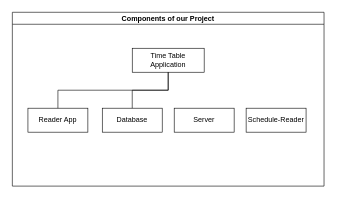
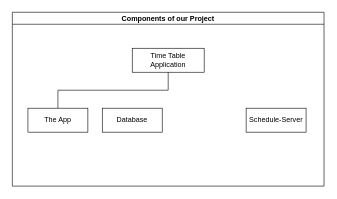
  <mxCell id="0" />
  <mxCell id="1" parent="0" />
  <mxCell id="2" value="Components of our Project" style="swimlane;startSize=20;horizontal=1;containerType=tree;" vertex="1" parent="1"><mxGeometry x="20" y="20" width="520" height="290" as="geometry" /></mxCell>
  <mxCell id="3" value="Time Table Application" style="whiteSpace=wrap;html=1;treeFolding=1;treeMoving=1;newEdgeStyle={&quot;edgeStyle&quot;:&quot;elbowEdgeStyle&quot;,&quot;startArrow&quot;:&quot;none&quot;,&quot;endArrow&quot;:&quot;none&quot;};" vertex="1" parent="2"><mxGeometry x="200" y="60" width="120" height="40" as="geometry" /></mxCell>
  <mxCell id="4" value="Database" style="whiteSpace=wrap;html=1;align=center;verticalAlign=middle;treeFolding=1;treeMoving=1;newEdgeStyle={&quot;edgeStyle&quot;:&quot;elbowEdgeStyle&quot;,&quot;startArrow&quot;:&quot;none&quot;,&quot;endArrow&quot;:&quot;none&quot;};" vertex="1" parent="2"><mxGeometry x="150" y="160" width="100" height="40" as="geometry" /></mxCell>
- <mxCell id="5" value="" style="edgeStyle=elbowEdgeStyle;elbow=vertical;startArrow=none;endArrow=none;rounded=0;exitX=0.5;exitY=1;exitDx=0;exitDy=0;entryX=0.5;entryY=0;entryDx=0;entryDy=0;" edge="1" target="4" parent="2" source="3"><mxGeometry relative="1" as="geometry"><mxPoint x="140" y="100" as="sourcePoint" /><Array as="points"><mxPoint x="236" y="130" /><mxPoint x="236" y="130" /></Array></mxGeometry></mxCell>
- <mxCell id="6" value="Server" style="whiteSpace=wrap;html=1;align=center;verticalAlign=middle;treeFolding=1;treeMoving=1;newEdgeStyle={&quot;edgeStyle&quot;:&quot;elbowEdgeStyle&quot;,&quot;startArrow&quot;:&quot;none&quot;,&quot;endArrow&quot;:&quot;none&quot;};" vertex="1" parent="2"><mxGeometry x="270" y="160" width="100" height="40" as="geometry" /></mxCell>
- <mxCell id="7" value="Schedule-Reader" style="whiteSpace=wrap;html=1;align=center;verticalAlign=middle;treeFolding=1;treeMoving=1;newEdgeStyle={&quot;edgeStyle&quot;:&quot;elbowEdgeStyle&quot;,&quot;startArrow&quot;:&quot;none&quot;,&quot;endArrow&quot;:&quot;none&quot;};" vertex="1" parent="2"><mxGeometry x="390" y="160" width="100" height="40" as="geometry" /></mxCell>
- <mxCell id="8" value="Reader App" style="whiteSpace=wrap;html=1;align=center;verticalAlign=middle;treeFolding=1;treeMoving=1;newEdgeStyle={&quot;edgeStyle&quot;:&quot;elbowEdgeStyle&quot;,&quot;startArrow&quot;:&quot;none&quot;,&quot;endArrow&quot;:&quot;none&quot;};" vertex="1" parent="2"><mxGeometry x="26" y="160" width="100" height="40" as="geometry" /></mxCell>
+ <mxCell id="7" value="Schedule-Server" style="whiteSpace=wrap;html=1;align=center;verticalAlign=middle;treeFolding=1;treeMoving=1;newEdgeStyle={&quot;edgeStyle&quot;:&quot;elbowEdgeStyle&quot;,&quot;startArrow&quot;:&quot;none&quot;,&quot;endArrow&quot;:&quot;none&quot;};" vertex="1" parent="2"><mxGeometry x="390" y="160" width="100" height="40" as="geometry" /></mxCell>
+ <mxCell id="8" value="The App" style="whiteSpace=wrap;html=1;align=center;verticalAlign=middle;treeFolding=1;treeMoving=1;newEdgeStyle={&quot;edgeStyle&quot;:&quot;elbowEdgeStyle&quot;,&quot;startArrow&quot;:&quot;none&quot;,&quot;endArrow&quot;:&quot;none&quot;};" vertex="1" parent="2"><mxGeometry x="26" y="160" width="100" height="40" as="geometry" /></mxCell>
  <mxCell id="9" value="" style="edgeStyle=elbowEdgeStyle;elbow=vertical;startArrow=none;endArrow=none;rounded=0;exitX=0.5;exitY=1;exitDx=0;exitDy=0;" edge="1" target="8" parent="2" source="3"><mxGeometry relative="1" as="geometry"><mxPoint x="216" y="110" as="sourcePoint" /></mxGeometry></mxCell>
